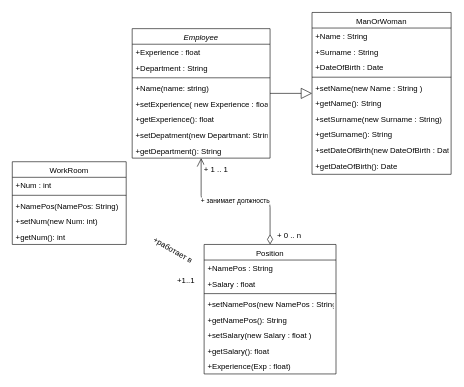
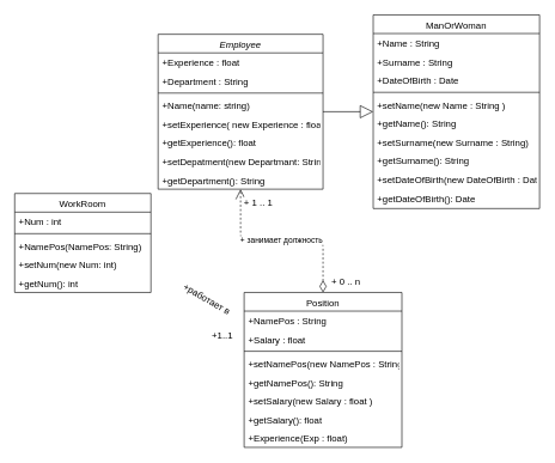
  <mxCell id="0" />
  <mxCell id="1" parent="0" />
  <mxCell id="2" value="Employee" style="swimlane;fontStyle=2;align=center;verticalAlign=top;childLayout=stackLayout;horizontal=1;startSize=26;horizontalStack=0;resizeParent=1;resizeLast=0;collapsible=1;marginBottom=0;rounded=0;shadow=0;strokeWidth=1;fontSize=13;" parent="1" vertex="1"><mxGeometry x="220" y="47" width="230" height="216" as="geometry"><mxRectangle x="230" y="140" width="160" height="26" as="alternateBounds" /></mxGeometry></mxCell>
  <mxCell id="3" value="+Experience : float" style="text;align=left;verticalAlign=top;spacingLeft=4;spacingRight=4;overflow=hidden;rotatable=0;points=[[0,0.5],[1,0.5]];portConstraint=eastwest;fontSize=13;fontStyle=0" parent="2" vertex="1"><mxGeometry y="26" width="230" height="26" as="geometry" /></mxCell>
  <mxCell id="4" value="+Department : String" style="text;align=left;verticalAlign=top;spacingLeft=4;spacingRight=4;overflow=hidden;rotatable=0;points=[[0,0.5],[1,0.5]];portConstraint=eastwest;rounded=0;shadow=0;html=0;fontSize=13;fontStyle=0" parent="2" vertex="1"><mxGeometry y="52" width="230" height="26" as="geometry" /></mxCell>
  <mxCell id="5" value="" style="line;html=1;strokeWidth=1;align=left;verticalAlign=middle;spacingTop=-1;spacingLeft=3;spacingRight=3;rotatable=0;labelPosition=right;points=[];portConstraint=eastwest;fontSize=13;fontStyle=0" parent="2" vertex="1"><mxGeometry y="78" width="230" height="8" as="geometry" /></mxCell>
  <mxCell id="6" value="+Name(name: string)" style="text;align=left;verticalAlign=top;spacingLeft=4;spacingRight=4;overflow=hidden;rotatable=0;points=[[0,0.5],[1,0.5]];portConstraint=eastwest;fontSize=13;fontStyle=0" parent="2" vertex="1"><mxGeometry y="86" width="230" height="26" as="geometry" /></mxCell>
  <mxCell id="7" value="+setExperience( new Experience : float )" style="text;align=left;verticalAlign=top;spacingLeft=4;spacingRight=4;overflow=hidden;rotatable=0;points=[[0,0.5],[1,0.5]];portConstraint=eastwest;fontSize=13;fontStyle=0" parent="2" vertex="1"><mxGeometry y="112" width="230" height="26" as="geometry" /></mxCell>
  <mxCell id="8" value="+getExperience(): float" style="text;align=left;verticalAlign=top;spacingLeft=4;spacingRight=4;overflow=hidden;rotatable=0;points=[[0,0.5],[1,0.5]];portConstraint=eastwest;fontSize=13;fontStyle=0" parent="2" vertex="1"><mxGeometry y="138" width="230" height="26" as="geometry" /></mxCell>
  <mxCell id="9" value="+setDepatment(new Departmant: String)" style="text;align=left;verticalAlign=top;spacingLeft=4;spacingRight=4;overflow=hidden;rotatable=0;points=[[0,0.5],[1,0.5]];portConstraint=eastwest;fontSize=13;fontStyle=0" parent="2" vertex="1"><mxGeometry y="164" width="230" height="26" as="geometry" /></mxCell>
  <mxCell id="10" value="+getDepartment(): String" style="text;align=left;verticalAlign=top;spacingLeft=4;spacingRight=4;overflow=hidden;rotatable=0;points=[[0,0.5],[1,0.5]];portConstraint=eastwest;fontSize=13;fontStyle=0" parent="2" vertex="1"><mxGeometry y="190" width="230" height="26" as="geometry" /></mxCell>
  <mxCell id="11" value="Position" style="swimlane;fontStyle=0;align=center;verticalAlign=top;childLayout=stackLayout;horizontal=1;startSize=26;horizontalStack=0;resizeParent=1;resizeLast=0;collapsible=1;marginBottom=0;rounded=0;shadow=0;strokeWidth=1;fontSize=13;" parent="1" vertex="1"><mxGeometry x="340" y="407" width="220" height="216" as="geometry"><mxRectangle x="130" y="380" width="160" height="26" as="alternateBounds" /></mxGeometry></mxCell>
  <mxCell id="12" value="+NamePos : String" style="text;align=left;verticalAlign=top;spacingLeft=4;spacingRight=4;overflow=hidden;rotatable=0;points=[[0,0.5],[1,0.5]];portConstraint=eastwest;fontSize=13;fontStyle=0" parent="11" vertex="1"><mxGeometry y="26" width="220" height="26" as="geometry" /></mxCell>
  <mxCell id="13" value="+Salary : float" style="text;align=left;verticalAlign=top;spacingLeft=4;spacingRight=4;overflow=hidden;rotatable=0;points=[[0,0.5],[1,0.5]];portConstraint=eastwest;rounded=0;shadow=0;html=0;fontSize=13;fontStyle=0" parent="11" vertex="1"><mxGeometry y="52" width="220" height="26" as="geometry" /></mxCell>
  <mxCell id="14" value="" style="line;html=1;strokeWidth=1;align=left;verticalAlign=middle;spacingTop=-1;spacingLeft=3;spacingRight=3;rotatable=0;labelPosition=right;points=[];portConstraint=eastwest;fontSize=13;fontStyle=0" parent="11" vertex="1"><mxGeometry y="78" width="220" height="8" as="geometry" /></mxCell>
  <mxCell id="15" value="+setNamePos(new NamePos : String)" style="text;align=left;verticalAlign=top;spacingLeft=4;spacingRight=4;overflow=hidden;rotatable=0;points=[[0,0.5],[1,0.5]];portConstraint=eastwest;fontStyle=0;fontSize=13;" parent="11" vertex="1"><mxGeometry y="86" width="220" height="26" as="geometry" /></mxCell>
  <mxCell id="16" value="+getNamePos(): String" style="text;align=left;verticalAlign=top;spacingLeft=4;spacingRight=4;overflow=hidden;rotatable=0;points=[[0,0.5],[1,0.5]];portConstraint=eastwest;fontSize=13;fontStyle=0" parent="11" vertex="1"><mxGeometry y="112" width="220" height="26" as="geometry" /></mxCell>
  <mxCell id="17" value="+setSalary(new Salary : float )" style="text;align=left;verticalAlign=top;spacingLeft=4;spacingRight=4;overflow=hidden;rotatable=0;points=[[0,0.5],[1,0.5]];portConstraint=eastwest;fontSize=13;fontStyle=0" parent="11" vertex="1"><mxGeometry y="138" width="220" height="26" as="geometry" /></mxCell>
  <mxCell id="18" value="+getSalary(): float" style="text;align=left;verticalAlign=top;spacingLeft=4;spacingRight=4;overflow=hidden;rotatable=0;points=[[0,0.5],[1,0.5]];portConstraint=eastwest;fontSize=13;fontStyle=0" parent="11" vertex="1"><mxGeometry y="164" width="220" height="26" as="geometry" /></mxCell>
  <mxCell id="19" value="+Experience(Exp : float)" style="text;align=left;verticalAlign=top;spacingLeft=4;spacingRight=4;overflow=hidden;rotatable=0;points=[[0,0.5],[1,0.5]];portConstraint=eastwest;fontSize=13;fontStyle=0" parent="11" vertex="1"><mxGeometry y="190" width="220" height="26" as="geometry" /></mxCell>
  <mxCell id="20" value="WorkRoom" style="swimlane;fontStyle=0;align=center;verticalAlign=top;childLayout=stackLayout;horizontal=1;startSize=26;horizontalStack=0;resizeParent=1;resizeLast=0;collapsible=1;marginBottom=0;rounded=0;shadow=0;strokeWidth=1;fontSize=13;" parent="1" vertex="1"><mxGeometry x="20" y="269" width="190" height="138" as="geometry"><mxRectangle x="340" y="380" width="170" height="26" as="alternateBounds" /></mxGeometry></mxCell>
  <mxCell id="21" value="+Num : int" style="text;align=left;verticalAlign=top;spacingLeft=4;spacingRight=4;overflow=hidden;rotatable=0;points=[[0,0.5],[1,0.5]];portConstraint=eastwest;fontSize=13;fontStyle=0" parent="20" vertex="1"><mxGeometry y="26" width="190" height="26" as="geometry" /></mxCell>
  <mxCell id="22" value="" style="line;html=1;strokeWidth=1;align=left;verticalAlign=middle;spacingTop=-1;spacingLeft=3;spacingRight=3;rotatable=0;labelPosition=right;points=[];portConstraint=eastwest;fontSize=13;fontStyle=0" parent="20" vertex="1"><mxGeometry y="52" width="190" height="8" as="geometry" /></mxCell>
  <mxCell id="23" value="+NamePos(NamePos: String)" style="text;align=left;verticalAlign=top;spacingLeft=4;spacingRight=4;overflow=hidden;rotatable=0;points=[[0,0.5],[1,0.5]];portConstraint=eastwest;fontStyle=0;fontSize=13;" parent="20" vertex="1"><mxGeometry y="60" width="190" height="26" as="geometry" /></mxCell>
  <mxCell id="24" value="+setNum(new Num: int)" style="text;align=left;verticalAlign=top;spacingLeft=4;spacingRight=4;overflow=hidden;rotatable=0;points=[[0,0.5],[1,0.5]];portConstraint=eastwest;fontStyle=0;fontSize=13;" parent="20" vertex="1"><mxGeometry y="86" width="190" height="26" as="geometry" /></mxCell>
  <mxCell id="25" value="+getNum(): int" style="text;align=left;verticalAlign=top;spacingLeft=4;spacingRight=4;overflow=hidden;rotatable=0;points=[[0,0.5],[1,0.5]];portConstraint=eastwest;fontStyle=0;fontSize=13;" parent="20" vertex="1"><mxGeometry y="112" width="190" height="26" as="geometry" /></mxCell>
  <mxCell id="26" value="ManOrWoman" style="swimlane;fontStyle=0;align=center;verticalAlign=top;childLayout=stackLayout;horizontal=1;startSize=26;horizontalStack=0;resizeParent=1;resizeLast=0;collapsible=1;marginBottom=0;rounded=0;shadow=0;strokeWidth=1;fontSize=13;" parent="1" vertex="1"><mxGeometry x="520" y="20" width="232" height="270" as="geometry"><mxRectangle x="550" y="140" width="160" height="26" as="alternateBounds" /></mxGeometry></mxCell>
  <mxCell id="27" value="+Name : String" style="text;align=left;verticalAlign=top;spacingLeft=4;spacingRight=4;overflow=hidden;rotatable=0;points=[[0,0.5],[1,0.5]];portConstraint=eastwest;fontSize=13;fontStyle=0" parent="26" vertex="1"><mxGeometry y="26" width="232" height="26" as="geometry" /></mxCell>
  <mxCell id="28" value="+Surname : String" style="text;align=left;verticalAlign=top;spacingLeft=4;spacingRight=4;overflow=hidden;rotatable=0;points=[[0,0.5],[1,0.5]];portConstraint=eastwest;rounded=0;shadow=0;html=0;fontSize=13;fontStyle=0" parent="26" vertex="1"><mxGeometry y="52" width="232" height="26" as="geometry" /></mxCell>
  <mxCell id="29" value="+DateOfBirth : Date" style="text;align=left;verticalAlign=top;spacingLeft=4;spacingRight=4;overflow=hidden;rotatable=0;points=[[0,0.5],[1,0.5]];portConstraint=eastwest;rounded=0;shadow=0;html=0;fontSize=13;fontStyle=0" parent="26" vertex="1"><mxGeometry y="78" width="232" height="26" as="geometry" /></mxCell>
  <mxCell id="30" value="" style="line;html=1;strokeWidth=1;align=left;verticalAlign=middle;spacingTop=-1;spacingLeft=3;spacingRight=3;rotatable=0;labelPosition=right;points=[];portConstraint=eastwest;fontSize=13;fontStyle=0" parent="26" vertex="1"><mxGeometry y="104" width="232" height="8" as="geometry" /></mxCell>
  <mxCell id="31" value="+setName(new Name : String )" style="text;align=left;verticalAlign=top;spacingLeft=4;spacingRight=4;overflow=hidden;rotatable=0;points=[[0,0.5],[1,0.5]];portConstraint=eastwest;fontSize=13;fontStyle=0" parent="26" vertex="1"><mxGeometry y="112" width="232" height="26" as="geometry" /></mxCell>
  <mxCell id="32" value="+getName(): String" style="text;align=left;verticalAlign=top;spacingLeft=4;spacingRight=4;overflow=hidden;rotatable=0;points=[[0,0.5],[1,0.5]];portConstraint=eastwest;fontSize=13;fontStyle=0" parent="26" vertex="1"><mxGeometry y="138" width="232" height="26" as="geometry" /></mxCell>
  <mxCell id="33" value="+setSurname(new Surname : String)" style="text;align=left;verticalAlign=top;spacingLeft=4;spacingRight=4;overflow=hidden;rotatable=0;points=[[0,0.5],[1,0.5]];portConstraint=eastwest;fontSize=13;fontStyle=0" parent="26" vertex="1"><mxGeometry y="164" width="232" height="26" as="geometry" /></mxCell>
  <mxCell id="34" value="+getSurname(): String" style="text;align=left;verticalAlign=top;spacingLeft=4;spacingRight=4;overflow=hidden;rotatable=0;points=[[0,0.5],[1,0.5]];portConstraint=eastwest;fontSize=13;fontStyle=0" parent="26" vertex="1"><mxGeometry y="190" width="232" height="26" as="geometry" /></mxCell>
  <mxCell id="35" value="+setDateOfBirth(new DateOfBirth : Date)" style="text;align=left;verticalAlign=top;spacingLeft=4;spacingRight=4;overflow=hidden;rotatable=0;points=[[0,0.5],[1,0.5]];portConstraint=eastwest;fontSize=13;fontStyle=0" parent="26" vertex="1"><mxGeometry y="216" width="232" height="26" as="geometry" /></mxCell>
  <mxCell id="36" value="+getDateOfBirth(): Date" style="text;align=left;verticalAlign=top;spacingLeft=4;spacingRight=4;overflow=hidden;rotatable=0;points=[[0,0.5],[1,0.5]];portConstraint=eastwest;fontSize=13;fontStyle=0" parent="26" vertex="1"><mxGeometry y="242" width="232" height="26" as="geometry" /></mxCell>
  <mxCell id="37" value="" style="endArrow=block;endSize=16;endFill=0;html=1;fontSize=13;fontStyle=0" parent="1" source="2" target="26" edge="1"><mxGeometry width="160" relative="1" as="geometry"><mxPoint x="570" y="427" as="sourcePoint" /><mxPoint x="730" y="427" as="targetPoint" /></mxGeometry></mxCell>
- <mxCell id="38" value="+ занимает должность" style="endArrow=open;html=1;endSize=12;startArrow=diamondThin;startSize=14;startFill=0;edgeStyle=orthogonalEdgeStyle;" edge="1" parent="1" source="11" target="2"><mxGeometry relative="1" as="geometry"><mxPoint x="330" y="347" as="sourcePoint" /><mxPoint x="490" y="347" as="targetPoint" /></mxGeometry></mxCell>
+ <mxCell id="38" value="+ занимает должность" style="endArrow=open;html=1;endSize=12;startArrow=diamondThin;startSize=14;startFill=0;edgeStyle=orthogonalEdgeStyle;dashed=1;" edge="1" parent="1" source="11" target="2"><mxGeometry relative="1" as="geometry"><mxPoint x="330" y="347" as="sourcePoint" /><mxPoint x="490" y="347" as="targetPoint" /></mxGeometry></mxCell>
  <mxCell id="39" value="+ 0 .. n" style="edgeLabel;resizable=0;html=1;align=left;verticalAlign=top;fontSize=13;" connectable="0" vertex="1" parent="38"><mxGeometry x="-1" relative="1" as="geometry"><mxPoint x="10" y="-30" as="offset" /></mxGeometry></mxCell>
  <mxCell id="40" value="+ 1 .. 1" style="edgeLabel;resizable=0;html=1;align=right;verticalAlign=top;fontSize=13;" connectable="0" vertex="1" parent="38"><mxGeometry x="1" relative="1" as="geometry"><mxPoint x="45" y="4" as="offset" /></mxGeometry></mxCell>
  <mxCell id="41" value="+1..1" style="text;html=1;strokeColor=none;fillColor=none;align=center;verticalAlign=middle;whiteSpace=wrap;rounded=0;fontSize=13;" vertex="1" parent="1"><mxGeometry x="290" y="457" width="40" height="20" as="geometry" /></mxCell>
  <mxCell id="42" value="+работает в&amp;nbsp;" style="text;html=1;strokeColor=none;fillColor=none;align=center;verticalAlign=middle;whiteSpace=wrap;rounded=0;fontSize=13;rotation=30;" vertex="1" parent="1"><mxGeometry x="250" y="407" width="80" height="20" as="geometry" /></mxCell>
